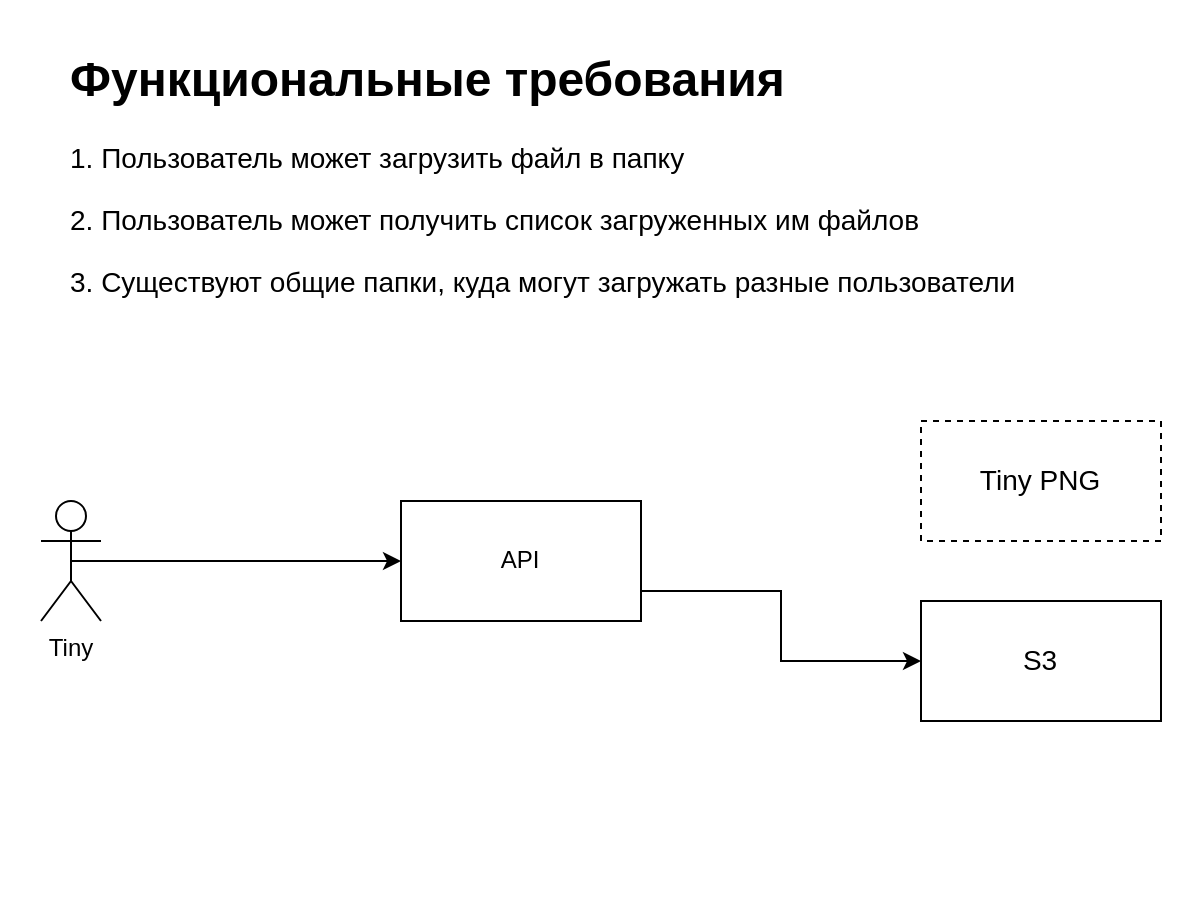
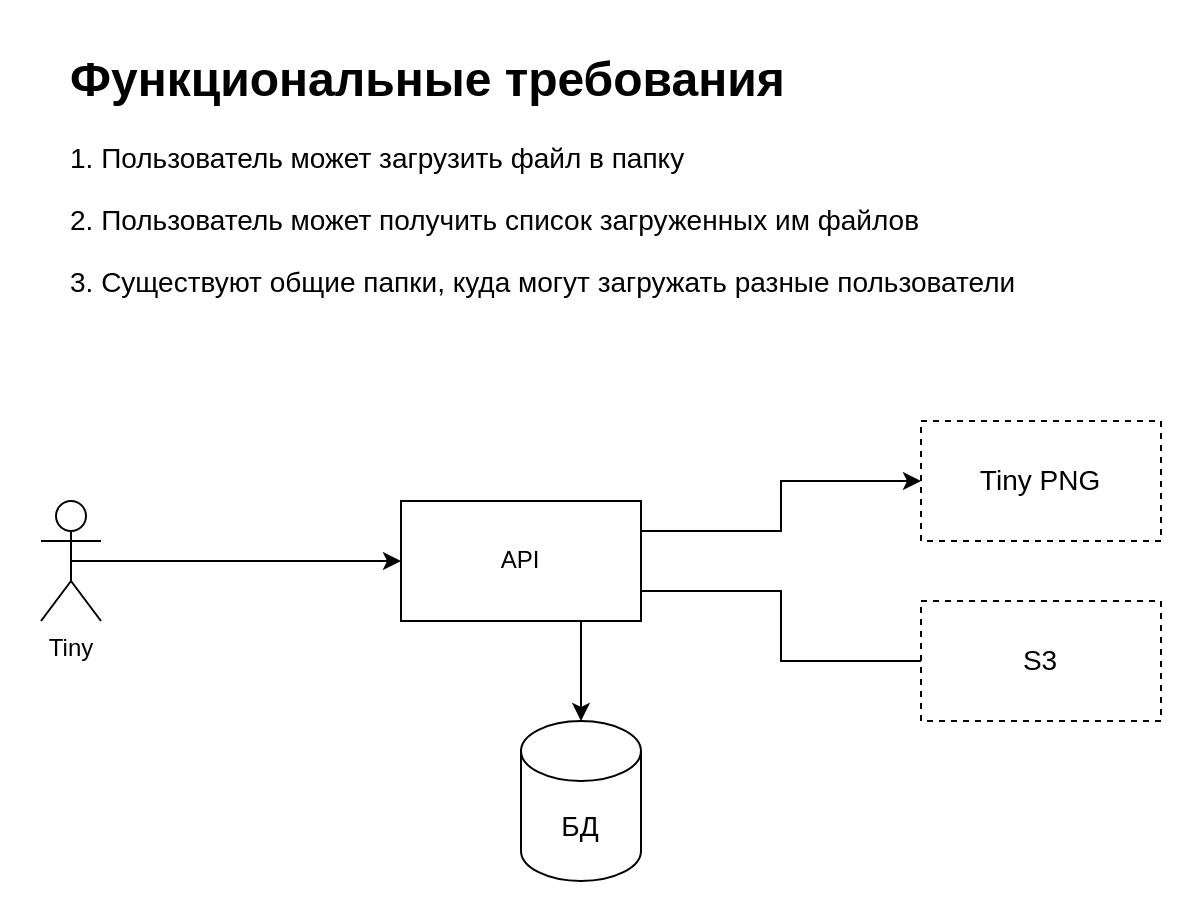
  <mxCell id="0" />
  <mxCell id="1" parent="0" />
- <mxCell id="3" style="edgeStyle=orthogonalEdgeStyle;rounded=0;orthogonalLoop=1;jettySize=auto;html=1;exitX=1;exitY=0.75;exitDx=0;exitDy=0;entryX=0;entryY=0.5;entryDx=0;entryDy=0;fontSize=14;" edge="1" parent="1" source="5" target="10"><mxGeometry relative="1" as="geometry" /></mxCell>
+ <mxCell id="2" style="edgeStyle=orthogonalEdgeStyle;rounded=0;orthogonalLoop=1;jettySize=auto;html=1;exitX=0.75;exitY=1;exitDx=0;exitDy=0;entryX=0.5;entryY=0;entryDx=0;entryDy=0;entryPerimeter=0;fontSize=14;" edge="1" parent="1" source="5" target="9"><mxGeometry relative="1" as="geometry" /></mxCell>
+ <mxCell id="3" style="edgeStyle=orthogonalEdgeStyle;rounded=0;orthogonalLoop=1;jettySize=auto;html=1;exitX=1;exitY=0.75;exitDx=0;exitDy=0;entryX=0;entryY=0.5;entryDx=0;entryDy=0;fontSize=14;endArrow=none;" edge="1" parent="1" source="5" target="10"><mxGeometry relative="1" as="geometry" /></mxCell>
+ <mxCell id="4" style="edgeStyle=orthogonalEdgeStyle;rounded=0;orthogonalLoop=1;jettySize=auto;html=1;exitX=1;exitY=0.25;exitDx=0;exitDy=0;entryX=0;entryY=0.5;entryDx=0;entryDy=0;fontSize=14;" edge="1" parent="1" source="5" target="11"><mxGeometry relative="1" as="geometry" /></mxCell>
  <mxCell id="5" value="API" style="rounded=0;whiteSpace=wrap;html=1;" vertex="1" parent="1"><mxGeometry x="200" y="250" width="120" height="60" as="geometry" /></mxCell>
  <mxCell id="6" style="edgeStyle=orthogonalEdgeStyle;rounded=0;orthogonalLoop=1;jettySize=auto;html=1;exitX=0.5;exitY=0.5;exitDx=0;exitDy=0;exitPerimeter=0;entryX=0;entryY=0.5;entryDx=0;entryDy=0;" edge="1" parent="1" source="7" target="5"><mxGeometry relative="1" as="geometry" /></mxCell>
  <mxCell id="7" value="Tiny" style="shape=umlActor;verticalLabelPosition=bottom;verticalAlign=top;html=1;outlineConnect=0;" vertex="1" parent="1"><mxGeometry x="20" y="250" width="30" height="60" as="geometry" /></mxCell>
  <mxCell id="8" value="&lt;h1&gt;Функциональные требования&lt;/h1&gt;&lt;p style=&quot;font-size: 14px;&quot;&gt;&lt;span style=&quot;&quot;&gt;1. Пользователь может загрузить файл в папку&lt;/span&gt;&lt;/p&gt;&lt;p style=&quot;font-size: 14px;&quot;&gt;&lt;span style=&quot;&quot;&gt;2. Пользователь может получить список загруженных им файлов&lt;/span&gt;&lt;/p&gt;&lt;p style=&quot;font-size: 14px;&quot;&gt;&lt;span style=&quot;&quot;&gt;3. Существуют общие папки, куда могут загружать разные пользователи&lt;/span&gt;&lt;/p&gt;" style="text;html=1;strokeColor=none;fillColor=none;spacing=5;spacingTop=-20;whiteSpace=wrap;overflow=hidden;rounded=0;" vertex="1" parent="1"><mxGeometry x="30" y="20" width="520" height="150" as="geometry" /></mxCell>
- <mxCell id="10" value="S3" style="rounded=0;whiteSpace=wrap;html=1;fontSize=14;" vertex="1" parent="1"><mxGeometry x="460" y="300" width="120" height="60" as="geometry" /></mxCell>
+ <mxCell id="9" value="БД" style="shape=cylinder3;whiteSpace=wrap;html=1;boundedLbl=1;backgroundOutline=1;size=15;fontSize=14;" vertex="1" parent="1"><mxGeometry x="260" y="360" width="60" height="80" as="geometry" /></mxCell>
+ <mxCell id="10" value="S3" style="rounded=0;whiteSpace=wrap;html=1;fontSize=14;dashed=1;" vertex="1" parent="1"><mxGeometry x="460" y="300" width="120" height="60" as="geometry" /></mxCell>
  <mxCell id="11" value="Tiny PNG" style="rounded=0;whiteSpace=wrap;html=1;fontSize=14;dashed=1;" vertex="1" parent="1"><mxGeometry x="460" y="210" width="120" height="60" as="geometry" /></mxCell>
